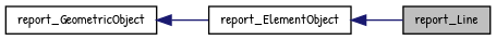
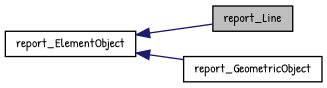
  digraph {
    fontname="Patrick Hand"
    rankdir=LR
    node [color=black fillcolor=white fontname="Patrick Hand" fontsize=10 shape=record style=filled]
    edge [color=midnightblue dir=back fontname="Patrick Hand" fontsize=10 labelfontname=FreeSans labelfontsize=10 style=solid]
    n1 [fillcolor=grey75 fontcolor=black height=0.2 label=report_Line width=0.4]
    n2 [height=0.2 label=report_GeometricObject width=0.4]
    n3 [height=0.2 label=report_ElementObject width=0.4]
    n3 -> n1
-   n2 -> n3
+   n3 -> n2
  }
